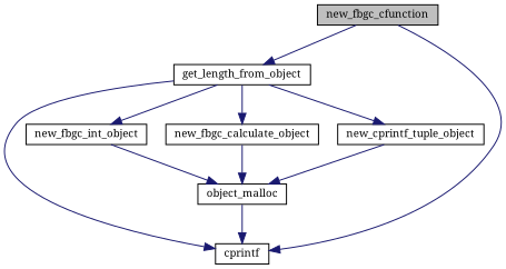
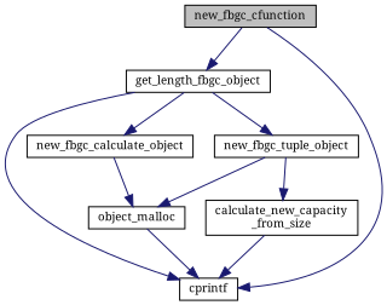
  digraph {
    fontname="Noto Serif"
    rankdir=TB
    node [color=black fillcolor=white fontname="Noto Serif" fontsize=10 shape=record style=filled]
    edge [color=midnightblue fontname="Noto Serif" fontsize=10 labelfontname=Helvetica labelfontsize=10 style=solid]
    n1 [fillcolor=grey75 fontcolor=black height=0.2 label=new_fbgc_cfunction width=0.4]
-   n2 [height=0.2 label=get_length_from_object width=0.4]
+   n2 [height=0.2 label=get_length_fbgc_object width=0.4]
    n3 [height=0.2 label=cprintf width=0.4]
-   n4 [height=0.2 label=new_fbgc_int_object width=0.4]
    n5 [height=0.2 label=new_fbgc_calculate_object width=0.4]
-   n6 [height=0.2 label=new_cprintf_tuple_object width=0.4]
+   n6 [height=0.2 label=new_fbgc_tuple_object width=0.4]
    n7 [height=0.2 label=object_malloc width=0.4]
+   n8 [height=0.2 label="calculate_new_capacity\l_from_size" width=0.4]
    n1 -> n2
    n1 -> n3
    n2 -> n3
-   n2 -> n4
    n2 -> n5
    n2 -> n6
-   n4 -> n7
    n5 -> n7
    n6 -> n7
+   n6 -> n8
    n7 -> n3
+   n8 -> n3
  }
